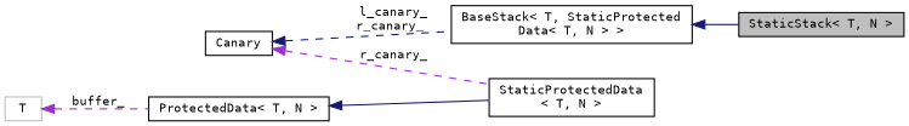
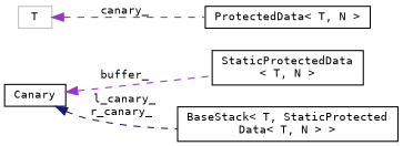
  digraph {
    fontname="DejaVu Sans Mono"
    rankdir=LR
    node [color=black fillcolor=white fontname="DejaVu Sans Mono" fontsize=10 shape=record style=filled]
    edge [color=midnightblue dir=back fontname="DejaVu Sans Mono" fontsize=10 labelfontname=Helvetica labelfontsize=10 style=dashed]
-   n1 [fillcolor=grey75 fontcolor=black height=0.2 label="StaticStack\< T, N \>" width=0.4]
    n2 [height=0.2 label="StaticProtectedData\l\< T, N \>" width=0.4]
    n3 [height=0.2 label="ProtectedData\< T, N \>" width=0.4]
    n4 [height=0.2 label=Canary width=0.4]
    n5 [height=0.2 label="BaseStack\< T, StaticProtected\lData\< T, N \> \>" width=0.4]
    n6 [color=grey75 height=0.2 label=T width=0.4]
-   n3 -> n2 [style=solid]
-   n4 -> n2 [color=darkorchid3 label=" r_canary_"]
+   n4 -> n2 [color=darkorchid3 label=" buffer_"]
    n4 -> n5 [label=" l_canary_\nr_canary_"]
-   n5 -> n1 [style=solid]
-   n6 -> n3 [color=darkorchid3 label=" buffer_"]
+   n6 -> n3 [color=darkorchid3 label=" canary_"]
  }
